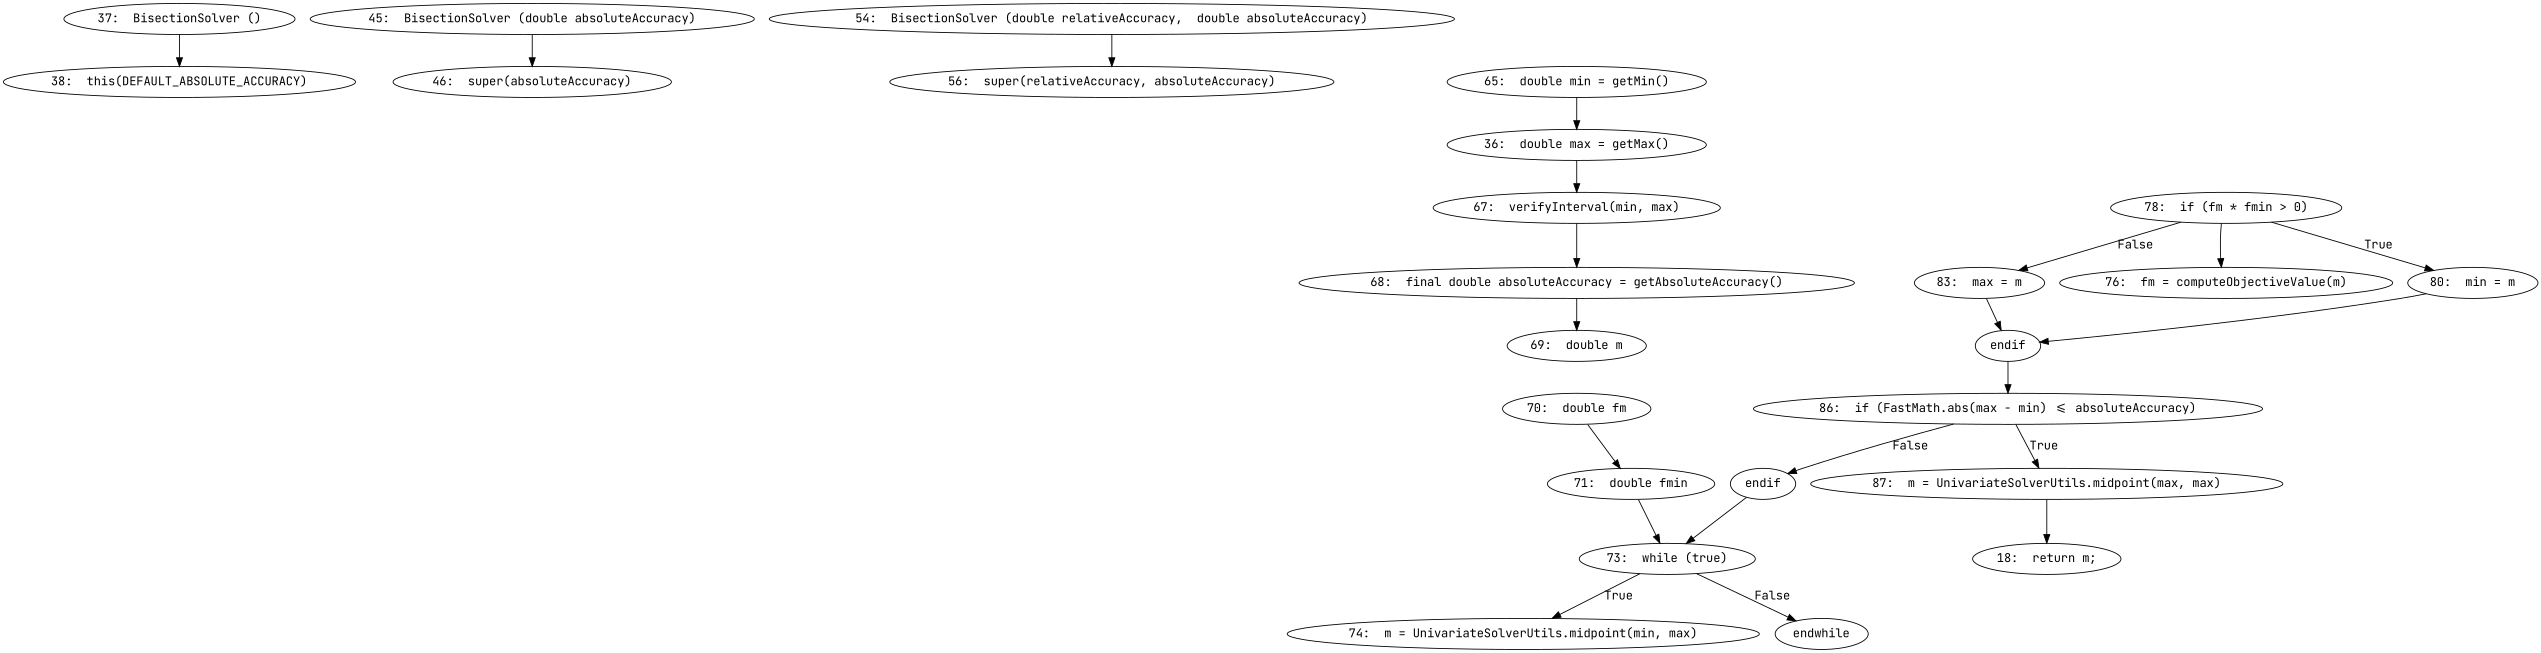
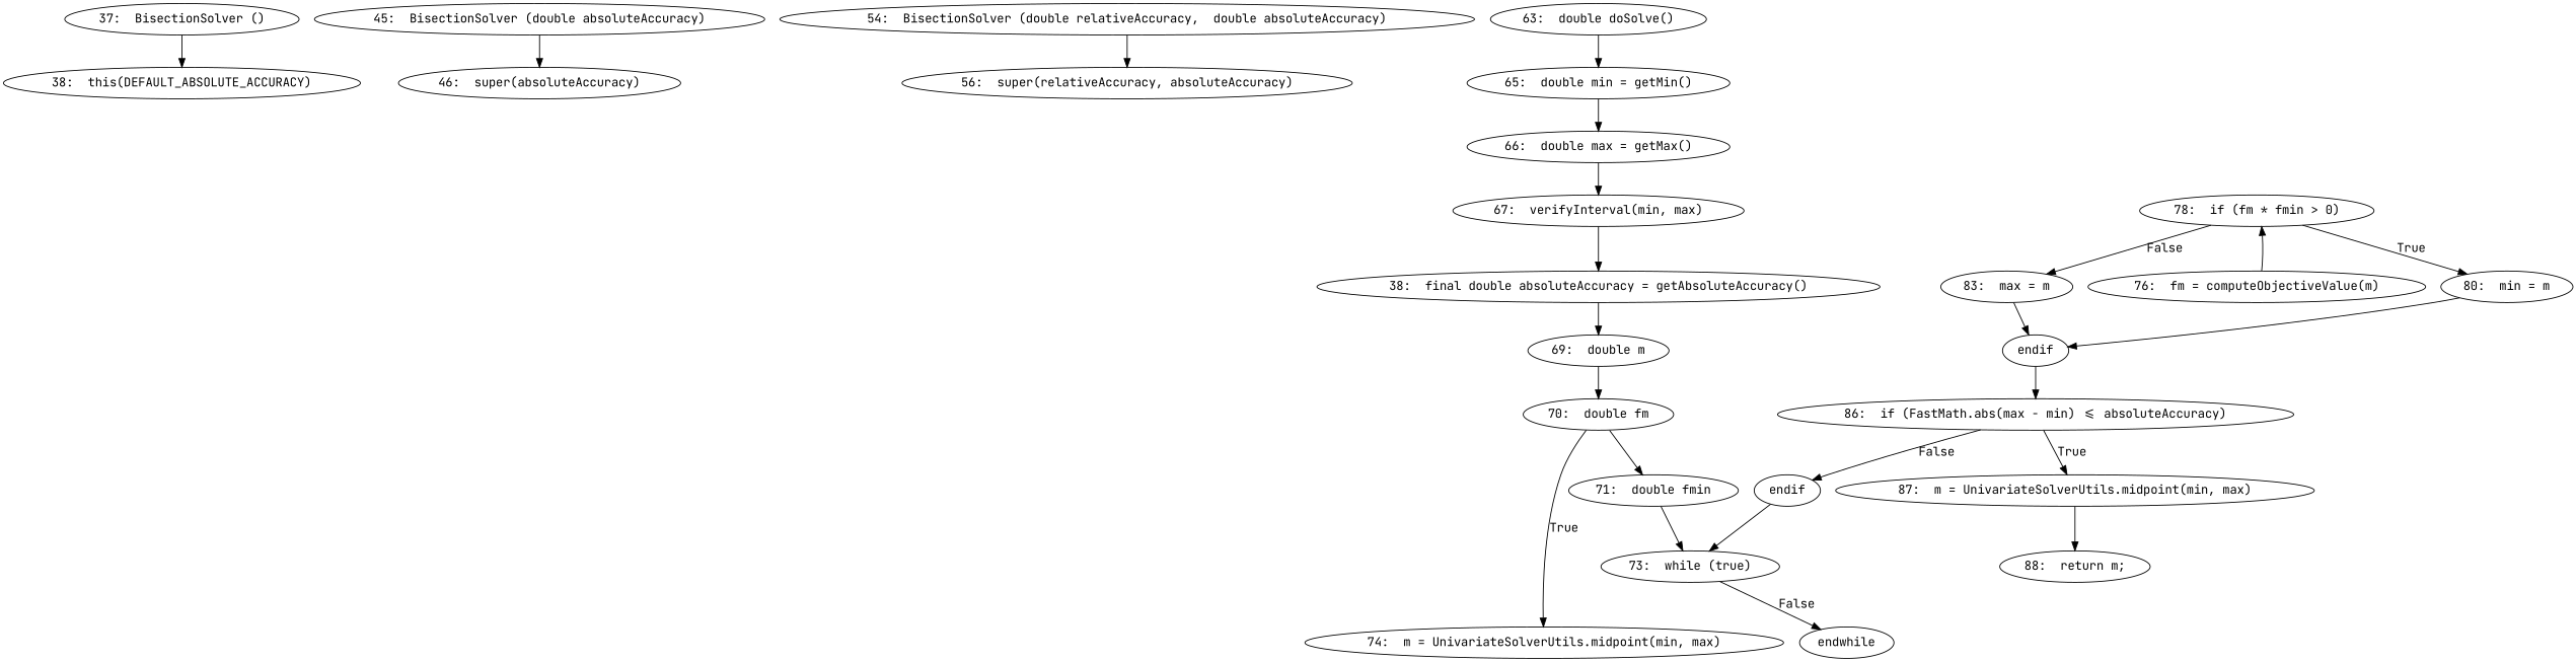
  digraph {
    fontname="JetBrains Mono"
    node [fontname="JetBrains Mono"]
    edge [fontname="JetBrains Mono"]
    n1 [label="37:  BisectionSolver ()"]
    n2 [label="38:  this(DEFAULT_ABSOLUTE_ACCURACY)"]
    n3 [label="45:  BisectionSolver (double absoluteAccuracy)"]
    n4 [label="46:  super(absoluteAccuracy)"]
    n5 [label="54:  BisectionSolver (double relativeAccuracy,  double absoluteAccuracy)"]
    n6 [label="56:  super(relativeAccuracy, absoluteAccuracy)"]
+   n7 [label="63:  double doSolve()"]
    n8 [label="65:  double min = getMin()"]
-   n9 [label="36:  double max = getMax()"]
+   n9 [label="66:  double max = getMax()"]
    n10 [label="67:  verifyInterval(min, max)"]
-   n11 [label="68:  final double absoluteAccuracy = getAbsoluteAccuracy()"]
+   n11 [label="38:  final double absoluteAccuracy = getAbsoluteAccuracy()"]
    n12 [label="69:  double m"]
    n13 [label="70:  double fm"]
    n14 [label="71:  double fmin"]
    n15 [label="73:  while (true)"]
    n16 [label=endwhile]
    n17 [label="74:  m = UnivariateSolverUtils.midpoint(min, max)"]
    n18 [label="76:  fm = computeObjectiveValue(m)"]
    n19 [label="78:  if (fm * fmin > 0)"]
    n20 [label="80:  min = m"]
    n21 [label="83:  max = m"]
    n22 [label=endif]
    n23 [label="86:  if (FastMath.abs(max - min) <= absoluteAccuracy)"]
-   n24 [label="87:  m = UnivariateSolverUtils.midpoint(max, max)"]
+   n24 [label="87:  m = UnivariateSolverUtils.midpoint(min, max)"]
    n25 [label=endif]
-   n26 [label="18:  return m;"]
+   n26 [label="88:  return m;"]
    n1 -> n2
    n3 -> n4
    n5 -> n6
+   n7 -> n8
    n8 -> n9
    n9 -> n10
    n10 -> n11
    n11 -> n12
+   n12 -> n13
    n13 -> n14
    n14 -> n15
    n15 -> n16 [label=False]
-   n15 -> n17 [label=True]
-   n19 -> n18
+   n13 -> n17 [label=True]
+   n18 -> n19
    n19 -> n20 [label=True]
    n19 -> n21 [label=False]
    n20 -> n22
    n21 -> n22
    n22 -> n23
    n23 -> n24 [label=True]
    n23 -> n25 [label=False]
    n24 -> n26
    n25 -> n15
  }
